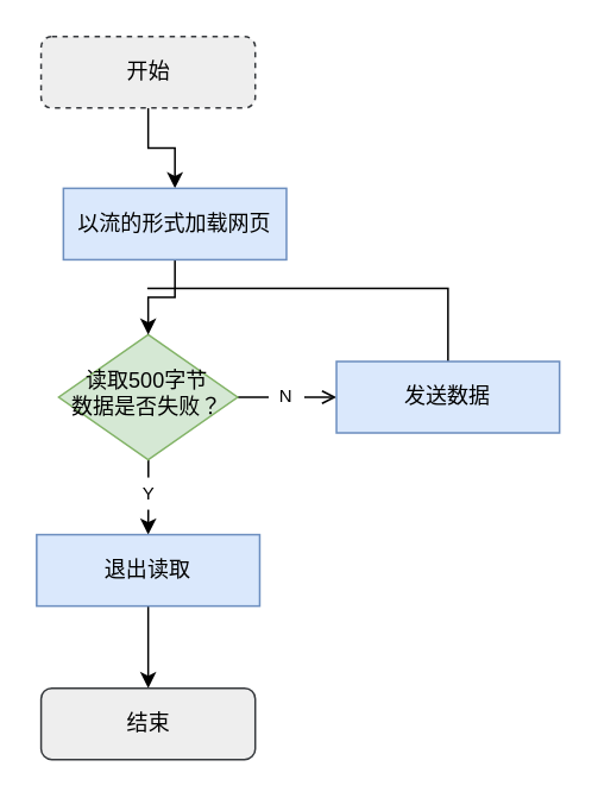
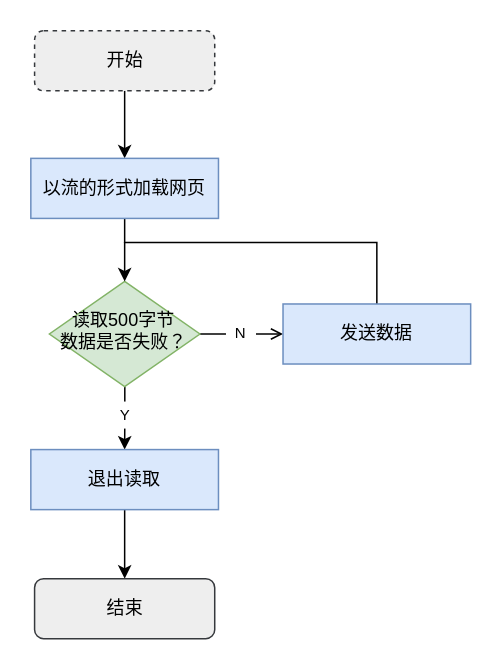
  <mxCell id="0" />
  <mxCell id="1" parent="0" />
  <mxCell id="2" value="" style="edgeStyle=orthogonalEdgeStyle;rounded=0;orthogonalLoop=1;jettySize=auto;html=1;entryX=0.5;entryY=0;entryDx=0;entryDy=0;" parent="1" source="3" target="9" edge="1"><mxGeometry relative="1" as="geometry"><mxPoint x="82.505" y="104" as="targetPoint" /></mxGeometry></mxCell>
  <mxCell id="3" value="开始" style="rounded=1;whiteSpace=wrap;html=1;fontSize=12;glass=0;strokeWidth=1;shadow=0;fillColor=#eeeeee;strokeColor=#36393d;dashed=1;" parent="1" vertex="1"><mxGeometry x="22.5" y="20" width="120" height="40" as="geometry" /></mxCell>
  <mxCell id="4" value="" style="edgeStyle=orthogonalEdgeStyle;rounded=0;orthogonalLoop=1;jettySize=auto;html=1;" parent="1" source="6" target="11" edge="1"><mxGeometry relative="1" as="geometry" /></mxCell>
  <mxCell id="5" value="" style="edgeStyle=orthogonalEdgeStyle;rounded=0;orthogonalLoop=1;jettySize=auto;html=1;endArrow=open;" parent="1" source="6" target="15" edge="1"><mxGeometry relative="1" as="geometry" /></mxCell>
  <mxCell id="6" value="读取500字节&lt;br&gt;数据是否失败？" style="rhombus;whiteSpace=wrap;html=1;shadow=0;fontFamily=Helvetica;fontSize=12;align=center;strokeWidth=1;spacing=6;spacingTop=-4;fillColor=#d5e8d4;strokeColor=#82b366;" parent="1" vertex="1"><mxGeometry x="32.38" y="187" width="100.25" height="70" as="geometry" /></mxCell>
  <mxCell id="7" value="&lt;font style=&quot;font-size: 10px;&quot;&gt;N&lt;/font&gt;" style="text;html=1;strokeColor=none;fillColor=default;align=center;verticalAlign=middle;whiteSpace=wrap;rounded=0;" parent="1" vertex="1"><mxGeometry x="150" y="212" width="20" height="18" as="geometry" /></mxCell>
  <mxCell id="8" style="edgeStyle=orthogonalEdgeStyle;rounded=0;orthogonalLoop=1;jettySize=auto;html=1;entryX=0.5;entryY=0;entryDx=0;entryDy=0;" parent="1" source="9" target="6" edge="1"><mxGeometry relative="1" as="geometry" /></mxCell>
- <mxCell id="9" value="以流的形式加载网页" style="rounded=0;whiteSpace=wrap;html=1;fillColor=#dae8fc;strokeColor=#6c8ebf;" parent="1" vertex="1"><mxGeometry x="35" y="105" width="125" height="40" as="geometry" /></mxCell>
+ <mxCell id="9" value="以流的形式加载网页" style="rounded=0;whiteSpace=wrap;html=1;fillColor=#dae8fc;strokeColor=#6c8ebf;" parent="1" vertex="1"><mxGeometry x="20" y="105" width="125" height="40" as="geometry" /></mxCell>
  <mxCell id="10" value="" style="edgeStyle=orthogonalEdgeStyle;rounded=0;orthogonalLoop=1;jettySize=auto;html=1;" parent="1" source="11" target="13" edge="1"><mxGeometry relative="1" as="geometry" /></mxCell>
  <mxCell id="11" value="退出读取" style="rounded=0;whiteSpace=wrap;html=1;fillColor=#dae8fc;strokeColor=#6c8ebf;" parent="1" vertex="1"><mxGeometry x="20" y="299" width="125" height="40" as="geometry" /></mxCell>
  <mxCell id="12" value="&lt;font style=&quot;font-size: 10px;&quot;&gt;Y&lt;/font&gt;" style="text;html=1;strokeColor=none;fillColor=default;align=center;verticalAlign=middle;whiteSpace=wrap;rounded=0;" parent="1" vertex="1"><mxGeometry x="73" y="267" width="20" height="18" as="geometry" /></mxCell>
  <mxCell id="13" value="结束" style="rounded=1;whiteSpace=wrap;html=1;fontSize=12;glass=0;strokeWidth=1;shadow=0;fillColor=#eeeeee;strokeColor=#36393d;" parent="1" vertex="1"><mxGeometry x="22.5" y="385" width="120" height="40" as="geometry" /></mxCell>
  <mxCell id="14" style="edgeStyle=orthogonalEdgeStyle;rounded=0;orthogonalLoop=1;jettySize=auto;html=1;endArrow=none;endFill=0;" parent="1" source="15" edge="1"><mxGeometry relative="1" as="geometry"><mxPoint x="82" y="161" as="targetPoint" /><Array as="points"><mxPoint x="251" y="161" /><mxPoint x="89" y="161" /></Array></mxGeometry></mxCell>
  <mxCell id="15" value="发送数据" style="rounded=0;whiteSpace=wrap;html=1;fillColor=#dae8fc;strokeColor=#6c8ebf;" parent="1" vertex="1"><mxGeometry x="188" y="202" width="125" height="40" as="geometry" /></mxCell>
